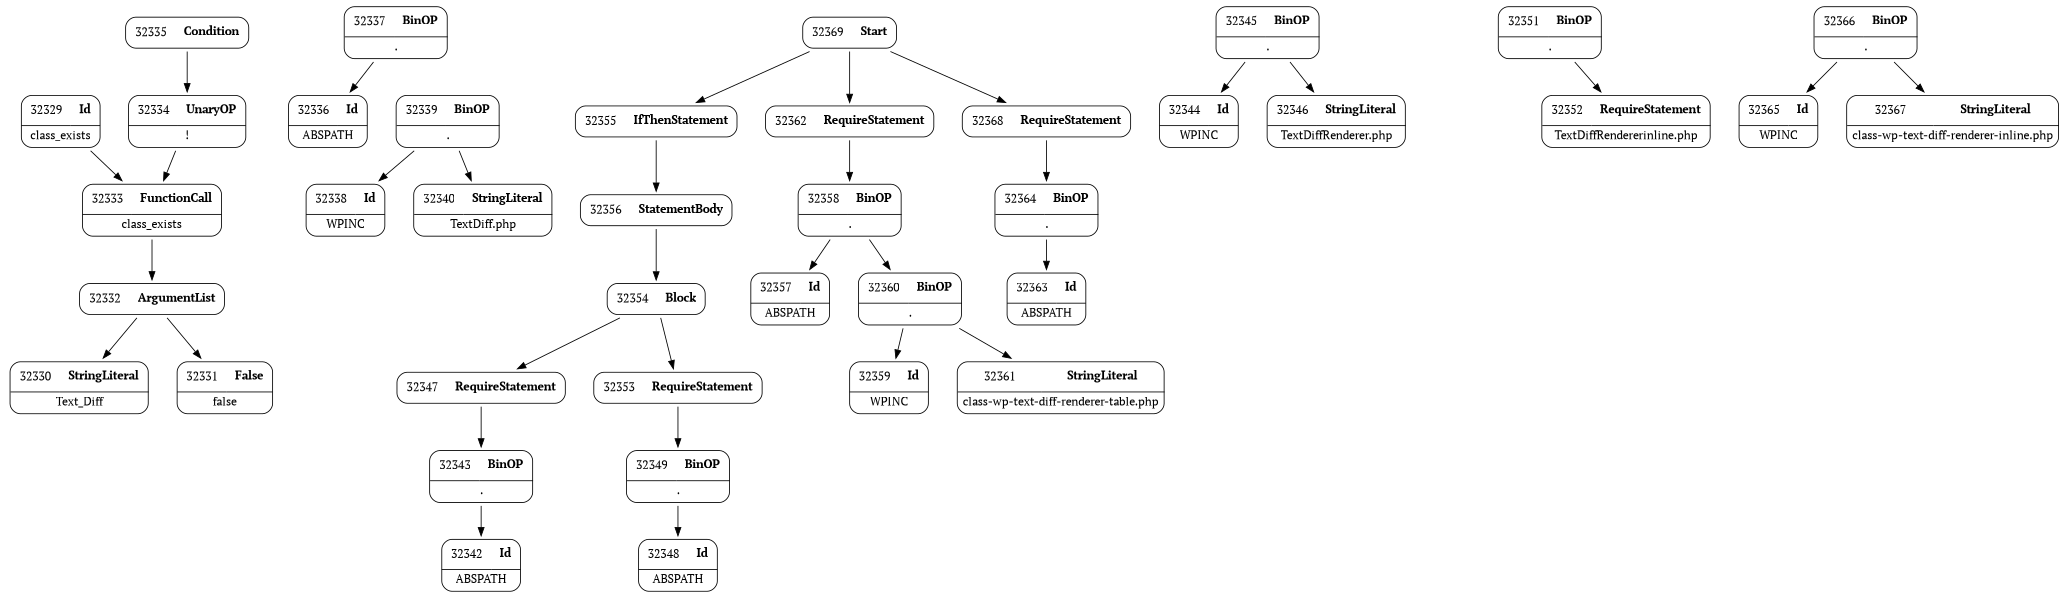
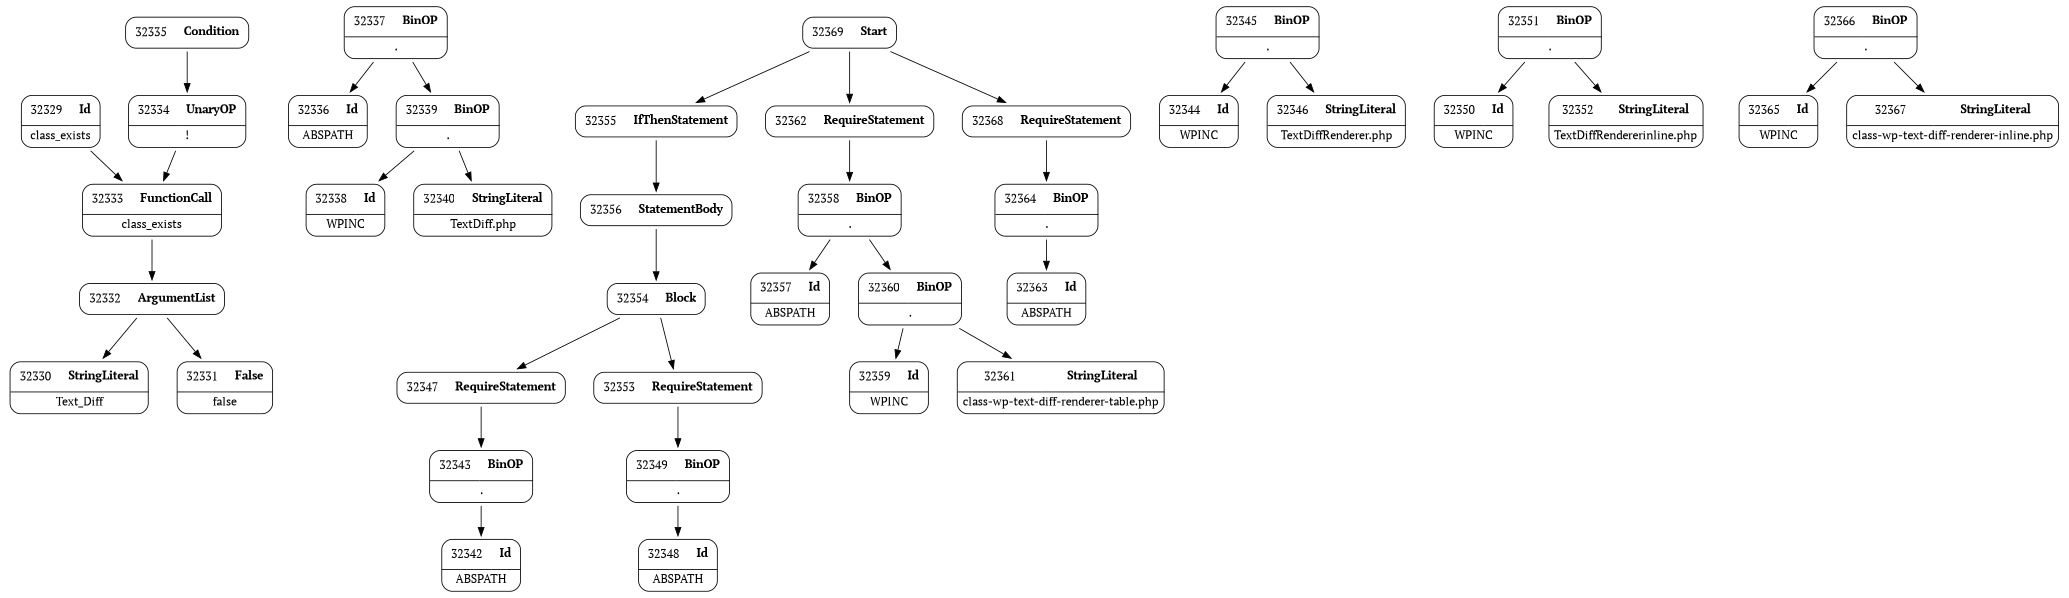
  digraph {
    fontname="PT Serif"
    node [fontname="PT Serif" shape=none]
    edge [fontname="PT Serif" weight=2]
    n1 [label=<<TABLE border='1' cellspacing='0' cellpadding='10' style='rounded' ><TR><TD border='0'>32329</TD><TD border='0'><B>Id</B></TD></TR><HR/><TR><TD border='0' cellpadding='5' colspan='2'>class_exists</TD></TR></TABLE>>]
    n2 [label=<<TABLE border='1' cellspacing='0' cellpadding='10' style='rounded' ><TR><TD border='0'>32333</TD><TD border='0'><B>FunctionCall</B></TD></TR><HR/><TR><TD border='0' cellpadding='5' colspan='2'>class_exists</TD></TR></TABLE>>]
    n3 [label=<<TABLE border='1' cellspacing='0' cellpadding='10' style='rounded' ><TR><TD border='0'>32330</TD><TD border='0'><B>StringLiteral</B></TD></TR><HR/><TR><TD border='0' cellpadding='5' colspan='2'>Text_Diff</TD></TR></TABLE>>]
    n4 [label=<<TABLE border='1' cellspacing='0' cellpadding='10' style='rounded' ><TR><TD border='0'>32331</TD><TD border='0'><B>False</B></TD></TR><HR/><TR><TD border='0' cellpadding='5' colspan='2'>false</TD></TR></TABLE>>]
    n5 [label=<<TABLE border='1' cellspacing='0' cellpadding='10' style='rounded' ><TR><TD border='0'>32332</TD><TD border='0'><B>ArgumentList</B></TD></TR></TABLE>>]
    n6 [label=<<TABLE border='1' cellspacing='0' cellpadding='10' style='rounded' ><TR><TD border='0'>32334</TD><TD border='0'><B>UnaryOP</B></TD></TR><HR/><TR><TD border='0' cellpadding='5' colspan='2'>!</TD></TR></TABLE>>]
    n7 [label=<<TABLE border='1' cellspacing='0' cellpadding='10' style='rounded' ><TR><TD border='0'>32335</TD><TD border='0'><B>Condition</B></TD></TR></TABLE>>]
    n8 [label=<<TABLE border='1' cellspacing='0' cellpadding='10' style='rounded' ><TR><TD border='0'>32336</TD><TD border='0'><B>Id</B></TD></TR><HR/><TR><TD border='0' cellpadding='5' colspan='2'>ABSPATH</TD></TR></TABLE>>]
    n9 [label=<<TABLE border='1' cellspacing='0' cellpadding='10' style='rounded' ><TR><TD border='0'>32337</TD><TD border='0'><B>BinOP</B></TD></TR><HR/><TR><TD border='0' cellpadding='5' colspan='2'>.</TD></TR></TABLE>>]
    n10 [label=<<TABLE border='1' cellspacing='0' cellpadding='10' style='rounded' ><TR><TD border='0'>32339</TD><TD border='0'><B>BinOP</B></TD></TR><HR/><TR><TD border='0' cellpadding='5' colspan='2'>.</TD></TR></TABLE>>]
    n11 [label=<<TABLE border='1' cellspacing='0' cellpadding='10' style='rounded' ><TR><TD border='0'>32338</TD><TD border='0'><B>Id</B></TD></TR><HR/><TR><TD border='0' cellpadding='5' colspan='2'>WPINC</TD></TR></TABLE>>]
    n12 [label=<<TABLE border='1' cellspacing='0' cellpadding='10' style='rounded' ><TR><TD border='0'>32340</TD><TD border='0'><B>StringLiteral</B></TD></TR><HR/><TR><TD border='0' cellpadding='5' colspan='2'>TextDiff.php</TD></TR></TABLE>>]
    n13 [label=<<TABLE border='1' cellspacing='0' cellpadding='10' style='rounded' ><TR><TD border='0'>32342</TD><TD border='0'><B>Id</B></TD></TR><HR/><TR><TD border='0' cellpadding='5' colspan='2'>ABSPATH</TD></TR></TABLE>>]
    n14 [label=<<TABLE border='1' cellspacing='0' cellpadding='10' style='rounded' ><TR><TD border='0'>32343</TD><TD border='0'><B>BinOP</B></TD></TR><HR/><TR><TD border='0' cellpadding='5' colspan='2'>.</TD></TR></TABLE>>]
    n15 [label=<<TABLE border='1' cellspacing='0' cellpadding='10' style='rounded' ><TR><TD border='0'>32345</TD><TD border='0'><B>BinOP</B></TD></TR><HR/><TR><TD border='0' cellpadding='5' colspan='2'>.</TD></TR></TABLE>>]
    n16 [label=<<TABLE border='1' cellspacing='0' cellpadding='10' style='rounded' ><TR><TD border='0'>32344</TD><TD border='0'><B>Id</B></TD></TR><HR/><TR><TD border='0' cellpadding='5' colspan='2'>WPINC</TD></TR></TABLE>>]
    n17 [label=<<TABLE border='1' cellspacing='0' cellpadding='10' style='rounded' ><TR><TD border='0'>32346</TD><TD border='0'><B>StringLiteral</B></TD></TR><HR/><TR><TD border='0' cellpadding='5' colspan='2'>TextDiffRenderer.php</TD></TR></TABLE>>]
    n18 [label=<<TABLE border='1' cellspacing='0' cellpadding='10' style='rounded' ><TR><TD border='0'>32347</TD><TD border='0'><B>RequireStatement</B></TD></TR></TABLE>>]
    n19 [label=<<TABLE border='1' cellspacing='0' cellpadding='10' style='rounded' ><TR><TD border='0'>32348</TD><TD border='0'><B>Id</B></TD></TR><HR/><TR><TD border='0' cellpadding='5' colspan='2'>ABSPATH</TD></TR></TABLE>>]
    n20 [label=<<TABLE border='1' cellspacing='0' cellpadding='10' style='rounded' ><TR><TD border='0'>32349</TD><TD border='0'><B>BinOP</B></TD></TR><HR/><TR><TD border='0' cellpadding='5' colspan='2'>.</TD></TR></TABLE>>]
    n21 [label=<<TABLE border='1' cellspacing='0' cellpadding='10' style='rounded' ><TR><TD border='0'>32351</TD><TD border='0'><B>BinOP</B></TD></TR><HR/><TR><TD border='0' cellpadding='5' colspan='2'>.</TD></TR></TABLE>>]
-   n23 [label=<<TABLE border='1' cellspacing='0' cellpadding='10' style='rounded' ><TR><TD border='0'>32352</TD><TD border='0'><B>RequireStatement</B></TD></TR><HR/><TR><TD border='0' cellpadding='5' colspan='2'>TextDiffRendererinline.php</TD></TR></TABLE>>]
+   n22 [label=<<TABLE border='1' cellspacing='0' cellpadding='10' style='rounded' ><TR><TD border='0'>32350</TD><TD border='0'><B>Id</B></TD></TR><HR/><TR><TD border='0' cellpadding='5' colspan='2'>WPINC</TD></TR></TABLE>>]
+   n23 [label=<<TABLE border='1' cellspacing='0' cellpadding='10' style='rounded' ><TR><TD border='0'>32352</TD><TD border='0'><B>StringLiteral</B></TD></TR><HR/><TR><TD border='0' cellpadding='5' colspan='2'>TextDiffRendererinline.php</TD></TR></TABLE>>]
    n24 [label=<<TABLE border='1' cellspacing='0' cellpadding='10' style='rounded' ><TR><TD border='0'>32353</TD><TD border='0'><B>RequireStatement</B></TD></TR></TABLE>>]
    n25 [label=<<TABLE border='1' cellspacing='0' cellpadding='10' style='rounded' ><TR><TD border='0'>32354</TD><TD border='0'><B>Block</B></TD></TR></TABLE>>]
    n26 [label=<<TABLE border='1' cellspacing='0' cellpadding='10' style='rounded' ><TR><TD border='0'>32355</TD><TD border='0'><B>IfThenStatement</B></TD></TR></TABLE>>]
    n27 [label=<<TABLE border='1' cellspacing='0' cellpadding='10' style='rounded' ><TR><TD border='0'>32356</TD><TD border='0'><B>StatementBody</B></TD></TR></TABLE>>]
    n28 [label=<<TABLE border='1' cellspacing='0' cellpadding='10' style='rounded' ><TR><TD border='0'>32357</TD><TD border='0'><B>Id</B></TD></TR><HR/><TR><TD border='0' cellpadding='5' colspan='2'>ABSPATH</TD></TR></TABLE>>]
    n29 [label=<<TABLE border='1' cellspacing='0' cellpadding='10' style='rounded' ><TR><TD border='0'>32358</TD><TD border='0'><B>BinOP</B></TD></TR><HR/><TR><TD border='0' cellpadding='5' colspan='2'>.</TD></TR></TABLE>>]
    n30 [label=<<TABLE border='1' cellspacing='0' cellpadding='10' style='rounded' ><TR><TD border='0'>32360</TD><TD border='0'><B>BinOP</B></TD></TR><HR/><TR><TD border='0' cellpadding='5' colspan='2'>.</TD></TR></TABLE>>]
    n31 [label=<<TABLE border='1' cellspacing='0' cellpadding='10' style='rounded' ><TR><TD border='0'>32359</TD><TD border='0'><B>Id</B></TD></TR><HR/><TR><TD border='0' cellpadding='5' colspan='2'>WPINC</TD></TR></TABLE>>]
    n32 [label=<<TABLE border='1' cellspacing='0' cellpadding='10' style='rounded' ><TR><TD border='0'>32361</TD><TD border='0'><B>StringLiteral</B></TD></TR><HR/><TR><TD border='0' cellpadding='5' colspan='2'>class-wp-text-diff-renderer-table.php</TD></TR></TABLE>>]
    n33 [label=<<TABLE border='1' cellspacing='0' cellpadding='10' style='rounded' ><TR><TD border='0'>32362</TD><TD border='0'><B>RequireStatement</B></TD></TR></TABLE>>]
    n34 [label=<<TABLE border='1' cellspacing='0' cellpadding='10' style='rounded' ><TR><TD border='0'>32363</TD><TD border='0'><B>Id</B></TD></TR><HR/><TR><TD border='0' cellpadding='5' colspan='2'>ABSPATH</TD></TR></TABLE>>]
    n35 [label=<<TABLE border='1' cellspacing='0' cellpadding='10' style='rounded' ><TR><TD border='0'>32364</TD><TD border='0'><B>BinOP</B></TD></TR><HR/><TR><TD border='0' cellpadding='5' colspan='2'>.</TD></TR></TABLE>>]
    n36 [label=<<TABLE border='1' cellspacing='0' cellpadding='10' style='rounded' ><TR><TD border='0'>32366</TD><TD border='0'><B>BinOP</B></TD></TR><HR/><TR><TD border='0' cellpadding='5' colspan='2'>.</TD></TR></TABLE>>]
    n37 [label=<<TABLE border='1' cellspacing='0' cellpadding='10' style='rounded' ><TR><TD border='0'>32365</TD><TD border='0'><B>Id</B></TD></TR><HR/><TR><TD border='0' cellpadding='5' colspan='2'>WPINC</TD></TR></TABLE>>]
    n38 [label=<<TABLE border='1' cellspacing='0' cellpadding='10' style='rounded' ><TR><TD border='0'>32367</TD><TD border='0'><B>StringLiteral</B></TD></TR><HR/><TR><TD border='0' cellpadding='5' colspan='2'>class-wp-text-diff-renderer-inline.php</TD></TR></TABLE>>]
    n39 [label=<<TABLE border='1' cellspacing='0' cellpadding='10' style='rounded' ><TR><TD border='0'>32368</TD><TD border='0'><B>RequireStatement</B></TD></TR></TABLE>>]
    n40 [label=<<TABLE border='1' cellspacing='0' cellpadding='10' style='rounded' ><TR><TD border='0'>32369</TD><TD border='0'><B>Start</B></TD></TR></TABLE>>]
    n1 -> n2
    n2 -> n5
    n5 -> n3
    n5 -> n4
    n6 -> n2
    n7 -> n6
    n9 -> n8
+   n9 -> n10
    n10 -> n11
    n10 -> n12
    n14 -> n13
    n15 -> n16
    n15 -> n17
    n18 -> n14
    n20 -> n19
+   n21 -> n22
    n21 -> n23
    n24 -> n20
    n25 -> n18
    n25 -> n24
    n26 -> n27
    n27 -> n25
    n29 -> n28
    n29 -> n30
    n30 -> n31
    n30 -> n32
    n33 -> n29
    n35 -> n34
    n36 -> n37
    n36 -> n38
    n39 -> n35
    n40 -> n26
    n40 -> n33
    n40 -> n39
  }
